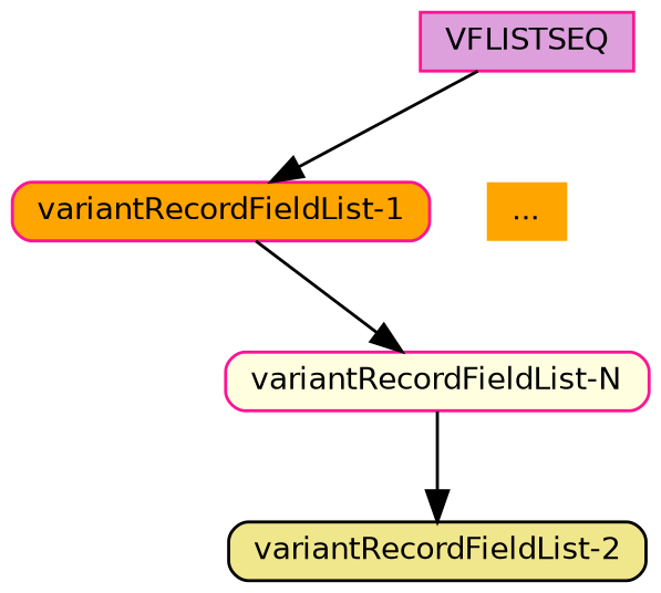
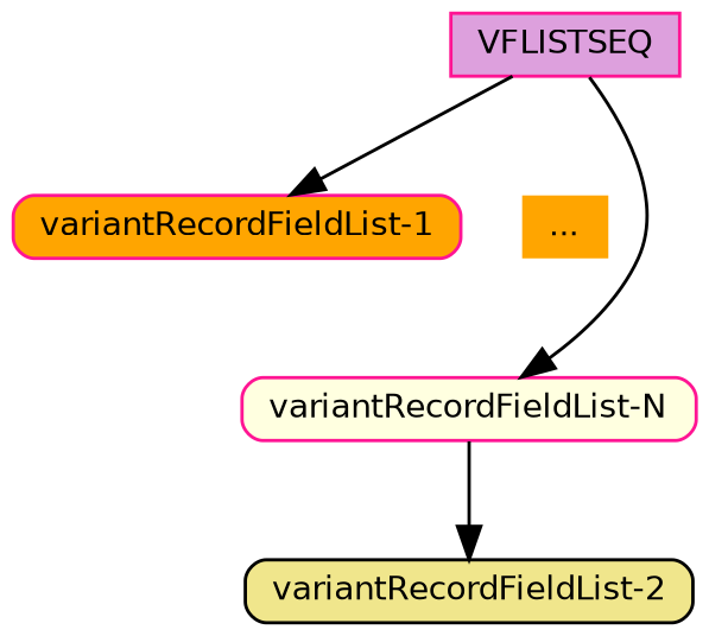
  digraph {
    fontname="DejaVu Sans"
    nodesep=0.25
    node [color=deeppink fillcolor=orange fontname="DejaVu Sans" fontsize=10 shape=box style="rounded,filled"]
    edge [arrowhead=normal fontname="DejaVu Sans"]
    n1 [height=0.25 label="variantRecordFieldList-1"]
    n2 [color=black fillcolor=khaki height=0.25 label="variantRecordFieldList-2"]
    VFLISTSEQ [fillcolor=plum height=0.25 style="solid,filled"]
    n4 [height=0.25 label="..." shape=none style="solid,filled" width=0]
    n5 [fillcolor=lightyellow height=0.25 label="variantRecordFieldList-N" width=0.75]
    subgraph sub_1 {
      n1
      n2
    }
    VFLISTSEQ -> n1
    VFLISTSEQ -> n4 [style=invis]
-   n1 -> n5 [style=solid]
+   VFLISTSEQ -> n5 [style=solid]
    n5 -> n2
  }
